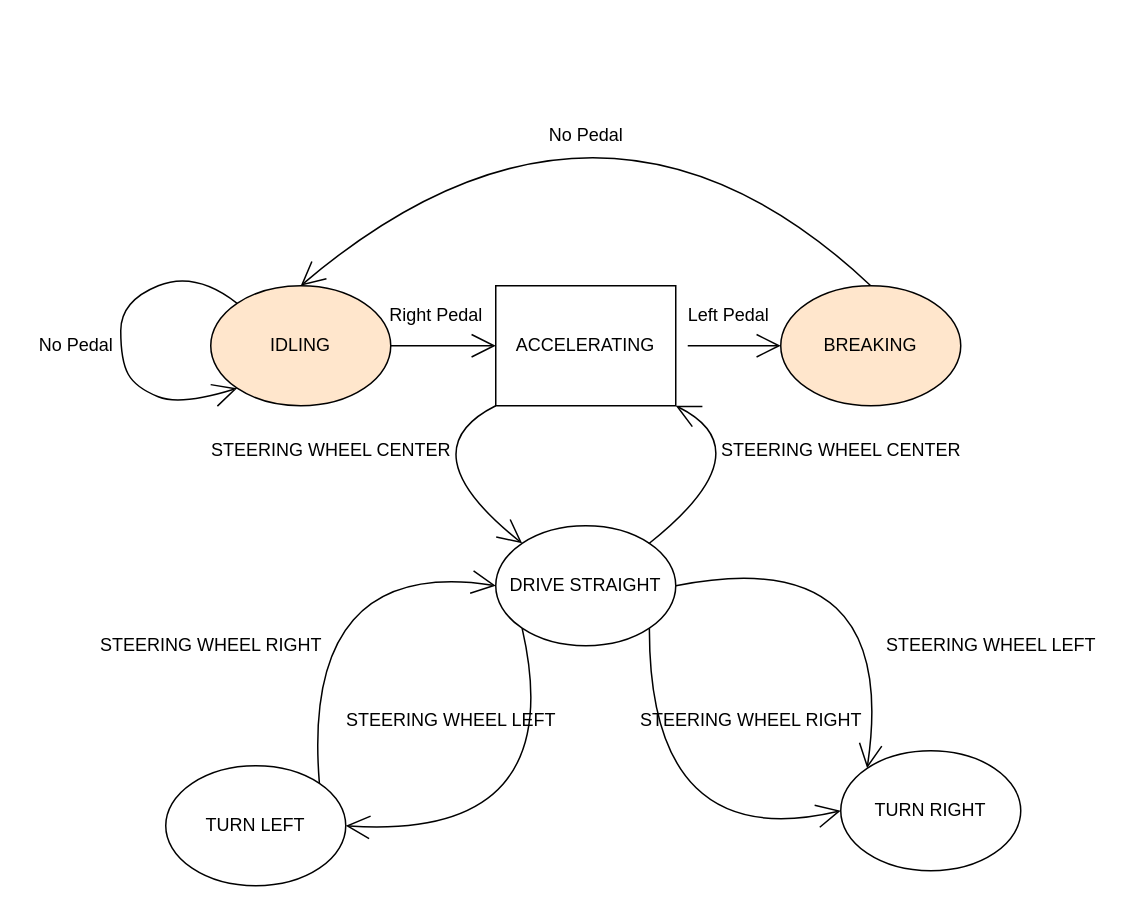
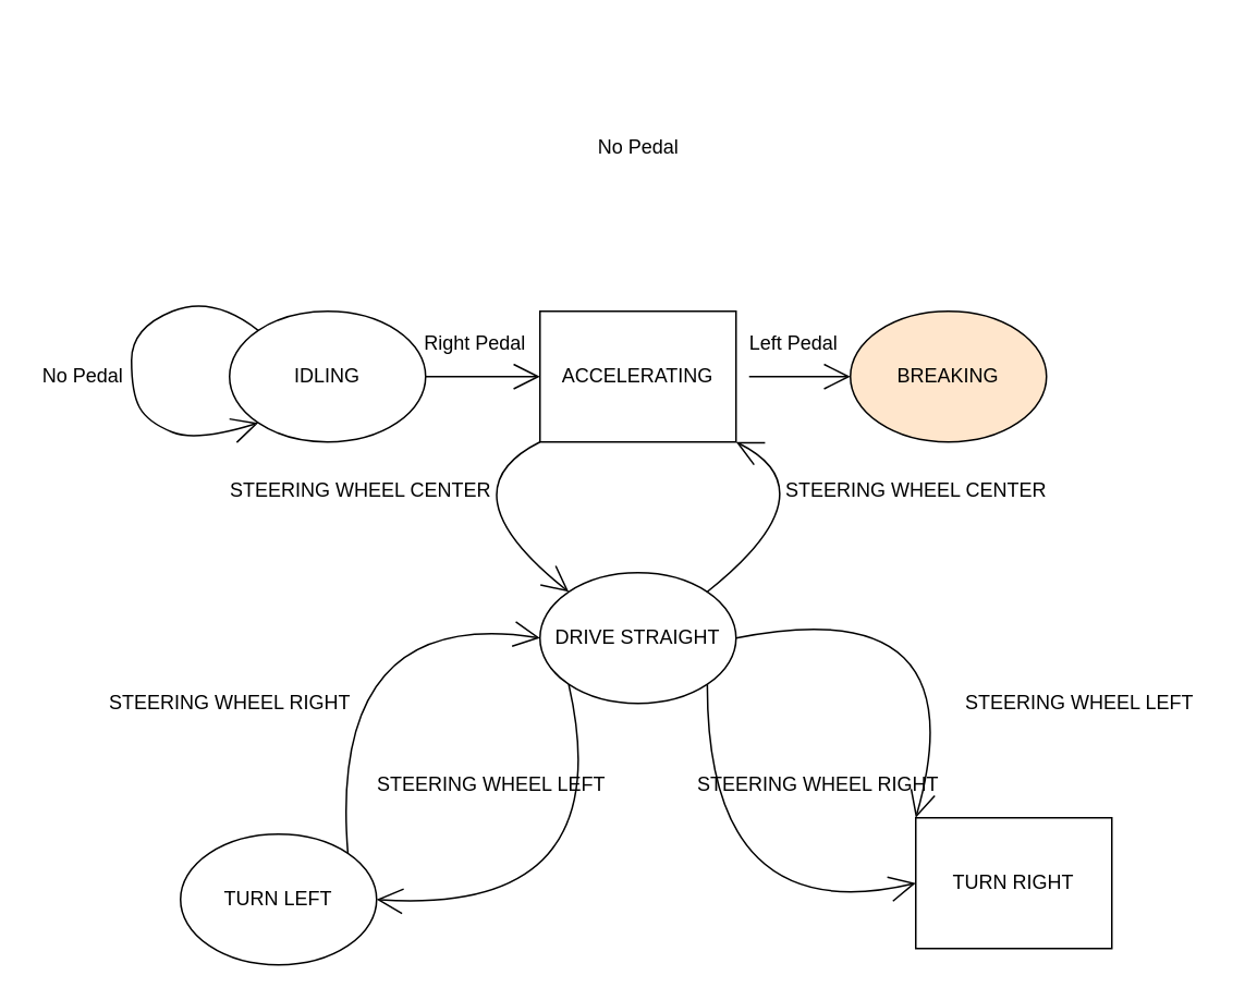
  <mxCell id="0" />
  <mxCell id="1" parent="0" />
  <mxCell id="2" style="edgeStyle=none;curved=1;rounded=0;orthogonalLoop=1;jettySize=auto;html=1;exitX=1;exitY=0.5;exitDx=0;exitDy=0;entryX=0;entryY=0.5;entryDx=0;entryDy=0;endArrow=open;startSize=14;endSize=14;sourcePerimeterSpacing=8;targetPerimeterSpacing=8;" edge="1" parent="1" source="3" target="6"><mxGeometry relative="1" as="geometry" /></mxCell>
- <mxCell id="3" value="IDLING" style="ellipse;whiteSpace=wrap;html=1;hachureGap=4;pointerEvents=0;fillColor=#ffe6cc;" vertex="1" parent="1"><mxGeometry x="140" y="190" width="120" height="80" as="geometry" /></mxCell>
+ <mxCell id="3" value="IDLING" style="ellipse;whiteSpace=wrap;html=1;hachureGap=4;pointerEvents=0;" vertex="1" parent="1"><mxGeometry x="140" y="190" width="120" height="80" as="geometry" /></mxCell>
  <mxCell id="4" style="edgeStyle=none;curved=1;rounded=0;orthogonalLoop=1;jettySize=auto;html=1;entryX=0;entryY=0.5;entryDx=0;entryDy=0;endArrow=open;startSize=14;endSize=14;sourcePerimeterSpacing=8;targetPerimeterSpacing=8;" edge="1" parent="1" source="6" target="8"><mxGeometry relative="1" as="geometry" /></mxCell>
  <mxCell id="5" style="edgeStyle=none;curved=1;orthogonalLoop=1;jettySize=auto;html=1;exitX=0;exitY=1;exitDx=0;exitDy=0;entryX=0;entryY=0;entryDx=0;entryDy=0;endArrow=open;startSize=14;endSize=14;sourcePerimeterSpacing=8;targetPerimeterSpacing=8;" edge="1" parent="1" source="6" target="17"><mxGeometry relative="1" as="geometry"><Array as="points"><mxPoint x="270" y="300" /></Array></mxGeometry></mxCell>
  <mxCell id="6" value="ACCELERATING" style="whiteSpace=wrap;html=1;hachureGap=4;pointerEvents=0;rounded=0;" vertex="1" parent="1"><mxGeometry x="330" y="190" width="120" height="80" as="geometry" /></mxCell>
- <mxCell id="7" style="edgeStyle=none;orthogonalLoop=1;jettySize=auto;html=1;endArrow=open;startSize=14;endSize=14;sourcePerimeterSpacing=8;targetPerimeterSpacing=8;curved=1;entryX=0.5;entryY=0;entryDx=0;entryDy=0;exitX=0.5;exitY=0;exitDx=0;exitDy=0;" edge="1" parent="1" source="8" target="3"><mxGeometry relative="1" as="geometry"><mxPoint x="580" y="130" as="targetPoint" /><Array as="points"><mxPoint x="400" y="20" /></Array></mxGeometry></mxCell>
  <mxCell id="8" value="BREAKING" style="ellipse;whiteSpace=wrap;html=1;hachureGap=4;pointerEvents=0;fillColor=#ffe6cc;" vertex="1" parent="1"><mxGeometry x="520" y="190" width="120" height="80" as="geometry" /></mxCell>
  <mxCell id="9" value="Right Pedal" style="text;html=1;align=center;verticalAlign=middle;resizable=0;points=[];autosize=1;strokeColor=none;fillColor=none;" vertex="1" parent="1"><mxGeometry x="250" y="200" width="80" height="20" as="geometry" /></mxCell>
  <mxCell id="10" value="Left Pedal" style="text;html=1;align=center;verticalAlign=middle;resizable=0;points=[];autosize=1;strokeColor=none;fillColor=none;" vertex="1" parent="1"><mxGeometry x="450" y="200" width="70" height="20" as="geometry" /></mxCell>
  <mxCell id="11" value="No Pedal" style="text;html=1;align=center;verticalAlign=middle;resizable=0;points=[];autosize=1;strokeColor=none;fillColor=none;" vertex="1" parent="1"><mxGeometry x="360" y="80" width="60" height="20" as="geometry" /></mxCell>
  <mxCell id="12" style="edgeStyle=none;curved=1;orthogonalLoop=1;jettySize=auto;html=1;exitX=0;exitY=0;exitDx=0;exitDy=0;entryX=0;entryY=1;entryDx=0;entryDy=0;endArrow=open;startSize=14;endSize=14;sourcePerimeterSpacing=8;targetPerimeterSpacing=8;" edge="1" parent="1" source="3" target="3"><mxGeometry relative="1" as="geometry"><Array as="points"><mxPoint x="130" y="180" /><mxPoint x="80" y="200" /><mxPoint x="80" y="240" /><mxPoint x="90" y="258" /><mxPoint y="270" x="120" /></Array></mxGeometry></mxCell>
  <mxCell id="13" value="No Pedal" style="text;html=1;align=center;verticalAlign=middle;resizable=0;points=[];autosize=1;strokeColor=none;fillColor=none;" vertex="1" parent="1"><mxGeometry x="20" y="220" width="60" height="20" as="geometry" /></mxCell>
  <mxCell id="14" style="edgeStyle=none;curved=1;orthogonalLoop=1;jettySize=auto;html=1;exitX=0;exitY=1;exitDx=0;exitDy=0;entryX=1;entryY=0.5;entryDx=0;entryDy=0;endArrow=open;startSize=14;endSize=14;sourcePerimeterSpacing=8;targetPerimeterSpacing=8;" edge="1" parent="1" source="17" target="22"><mxGeometry relative="1" as="geometry"><Array as="points"><mxPoint x="380" y="560" /></Array></mxGeometry></mxCell>
  <mxCell id="15" style="edgeStyle=none;curved=1;orthogonalLoop=1;jettySize=auto;html=1;exitX=1;exitY=1;exitDx=0;exitDy=0;entryX=0;entryY=0.5;entryDx=0;entryDy=0;endArrow=open;startSize=14;endSize=14;sourcePerimeterSpacing=8;targetPerimeterSpacing=8;" edge="1" parent="1" source="17" target="23"><mxGeometry relative="1" as="geometry"><Array as="points"><mxPoint x="432" y="570" /></Array></mxGeometry></mxCell>
  <mxCell id="16" style="edgeStyle=none;curved=1;orthogonalLoop=1;jettySize=auto;html=1;exitX=1;exitY=0.5;exitDx=0;exitDy=0;entryX=0;entryY=0;entryDx=0;entryDy=0;endArrow=open;startSize=14;endSize=14;sourcePerimeterSpacing=8;targetPerimeterSpacing=8;" edge="1" parent="1" source="17" target="23"><mxGeometry relative="1" as="geometry"><Array as="points"><mxPoint x="600" y="360" /></Array></mxGeometry></mxCell>
  <mxCell id="17" value="DRIVE STRAIGHT" style="ellipse;whiteSpace=wrap;html=1;hachureGap=4;pointerEvents=0;" vertex="1" parent="1"><mxGeometry x="330" y="350" width="120" height="80" as="geometry" /></mxCell>
  <mxCell id="18" style="edgeStyle=none;curved=1;orthogonalLoop=1;jettySize=auto;html=1;entryX=1;entryY=1;entryDx=0;entryDy=0;endArrow=open;startSize=14;endSize=14;sourcePerimeterSpacing=8;targetPerimeterSpacing=8;" edge="1" parent="1" target="6"><mxGeometry relative="1" as="geometry"><mxPoint x="432" y="362" as="sourcePoint" /><Array as="points"><mxPoint x="510" y="300" /></Array></mxGeometry></mxCell>
  <mxCell id="19" value="STEERING WHEEL CENTER" style="text;html=1;align=center;verticalAlign=middle;resizable=0;points=[];autosize=1;strokeColor=none;fillColor=none;" vertex="1" parent="1"><mxGeometry x="130" y="290" width="180" height="20" as="geometry" /></mxCell>
  <mxCell id="20" value="STEERING WHEEL CENTER" style="text;html=1;align=center;verticalAlign=middle;resizable=0;points=[];autosize=1;strokeColor=none;fillColor=none;" vertex="1" parent="1"><mxGeometry x="470" y="290" width="180" height="20" as="geometry" /></mxCell>
  <mxCell id="21" style="edgeStyle=none;curved=1;orthogonalLoop=1;jettySize=auto;html=1;exitX=1;exitY=0;exitDx=0;exitDy=0;entryX=0;entryY=0.5;entryDx=0;entryDy=0;endArrow=open;startSize=14;endSize=14;sourcePerimeterSpacing=8;targetPerimeterSpacing=8;" edge="1" parent="1" source="22" target="17"><mxGeometry relative="1" as="geometry"><Array as="points"><mxPoint x="200" y="370" /></Array></mxGeometry></mxCell>
  <mxCell id="22" value="TURN LEFT" style="ellipse;whiteSpace=wrap;html=1;hachureGap=4;pointerEvents=0;" vertex="1" parent="1"><mxGeometry x="110" y="510" width="120" height="80" as="geometry" /></mxCell>
- <mxCell id="23" value="TURN RIGHT" style="ellipse;whiteSpace=wrap;html=1;hachureGap=4;pointerEvents=0;" vertex="1" parent="1"><mxGeometry x="560" y="500" width="120" height="80" as="geometry" /></mxCell>
+ <mxCell id="23" value="TURN RIGHT" style="whiteSpace=wrap;html=1;hachureGap=4;pointerEvents=0;rounded=0;" vertex="1" parent="1"><mxGeometry x="560" y="500" width="120" height="80" as="geometry" /></mxCell>
  <mxCell id="24" value="STEERING WHEEL RIGHT" style="text;html=1;align=center;verticalAlign=middle;resizable=0;points=[];autosize=1;strokeColor=none;fillColor=none;" vertex="1" parent="1"><mxGeometry x="60" y="420" width="160" height="20" as="geometry" /></mxCell>
  <mxCell id="25" value="STEERING WHEEL LEFT" style="text;html=1;align=center;verticalAlign=middle;resizable=0;points=[];autosize=1;strokeColor=none;fillColor=none;" vertex="1" parent="1"><mxGeometry x="220" y="470" width="160" height="20" as="geometry" /></mxCell>
  <mxCell id="26" value="STEERING WHEEL RIGHT" style="text;html=1;align=center;verticalAlign=middle;resizable=0;points=[];autosize=1;strokeColor=none;fillColor=none;" vertex="1" parent="1"><mxGeometry x="420" y="470" width="160" height="20" as="geometry" /></mxCell>
  <mxCell id="27" value="STEERING WHEEL LEFT" style="text;html=1;align=center;verticalAlign=middle;resizable=0;points=[];autosize=1;strokeColor=none;fillColor=none;" vertex="1" parent="1"><mxGeometry x="580" y="420" width="160" height="20" as="geometry" /></mxCell>
